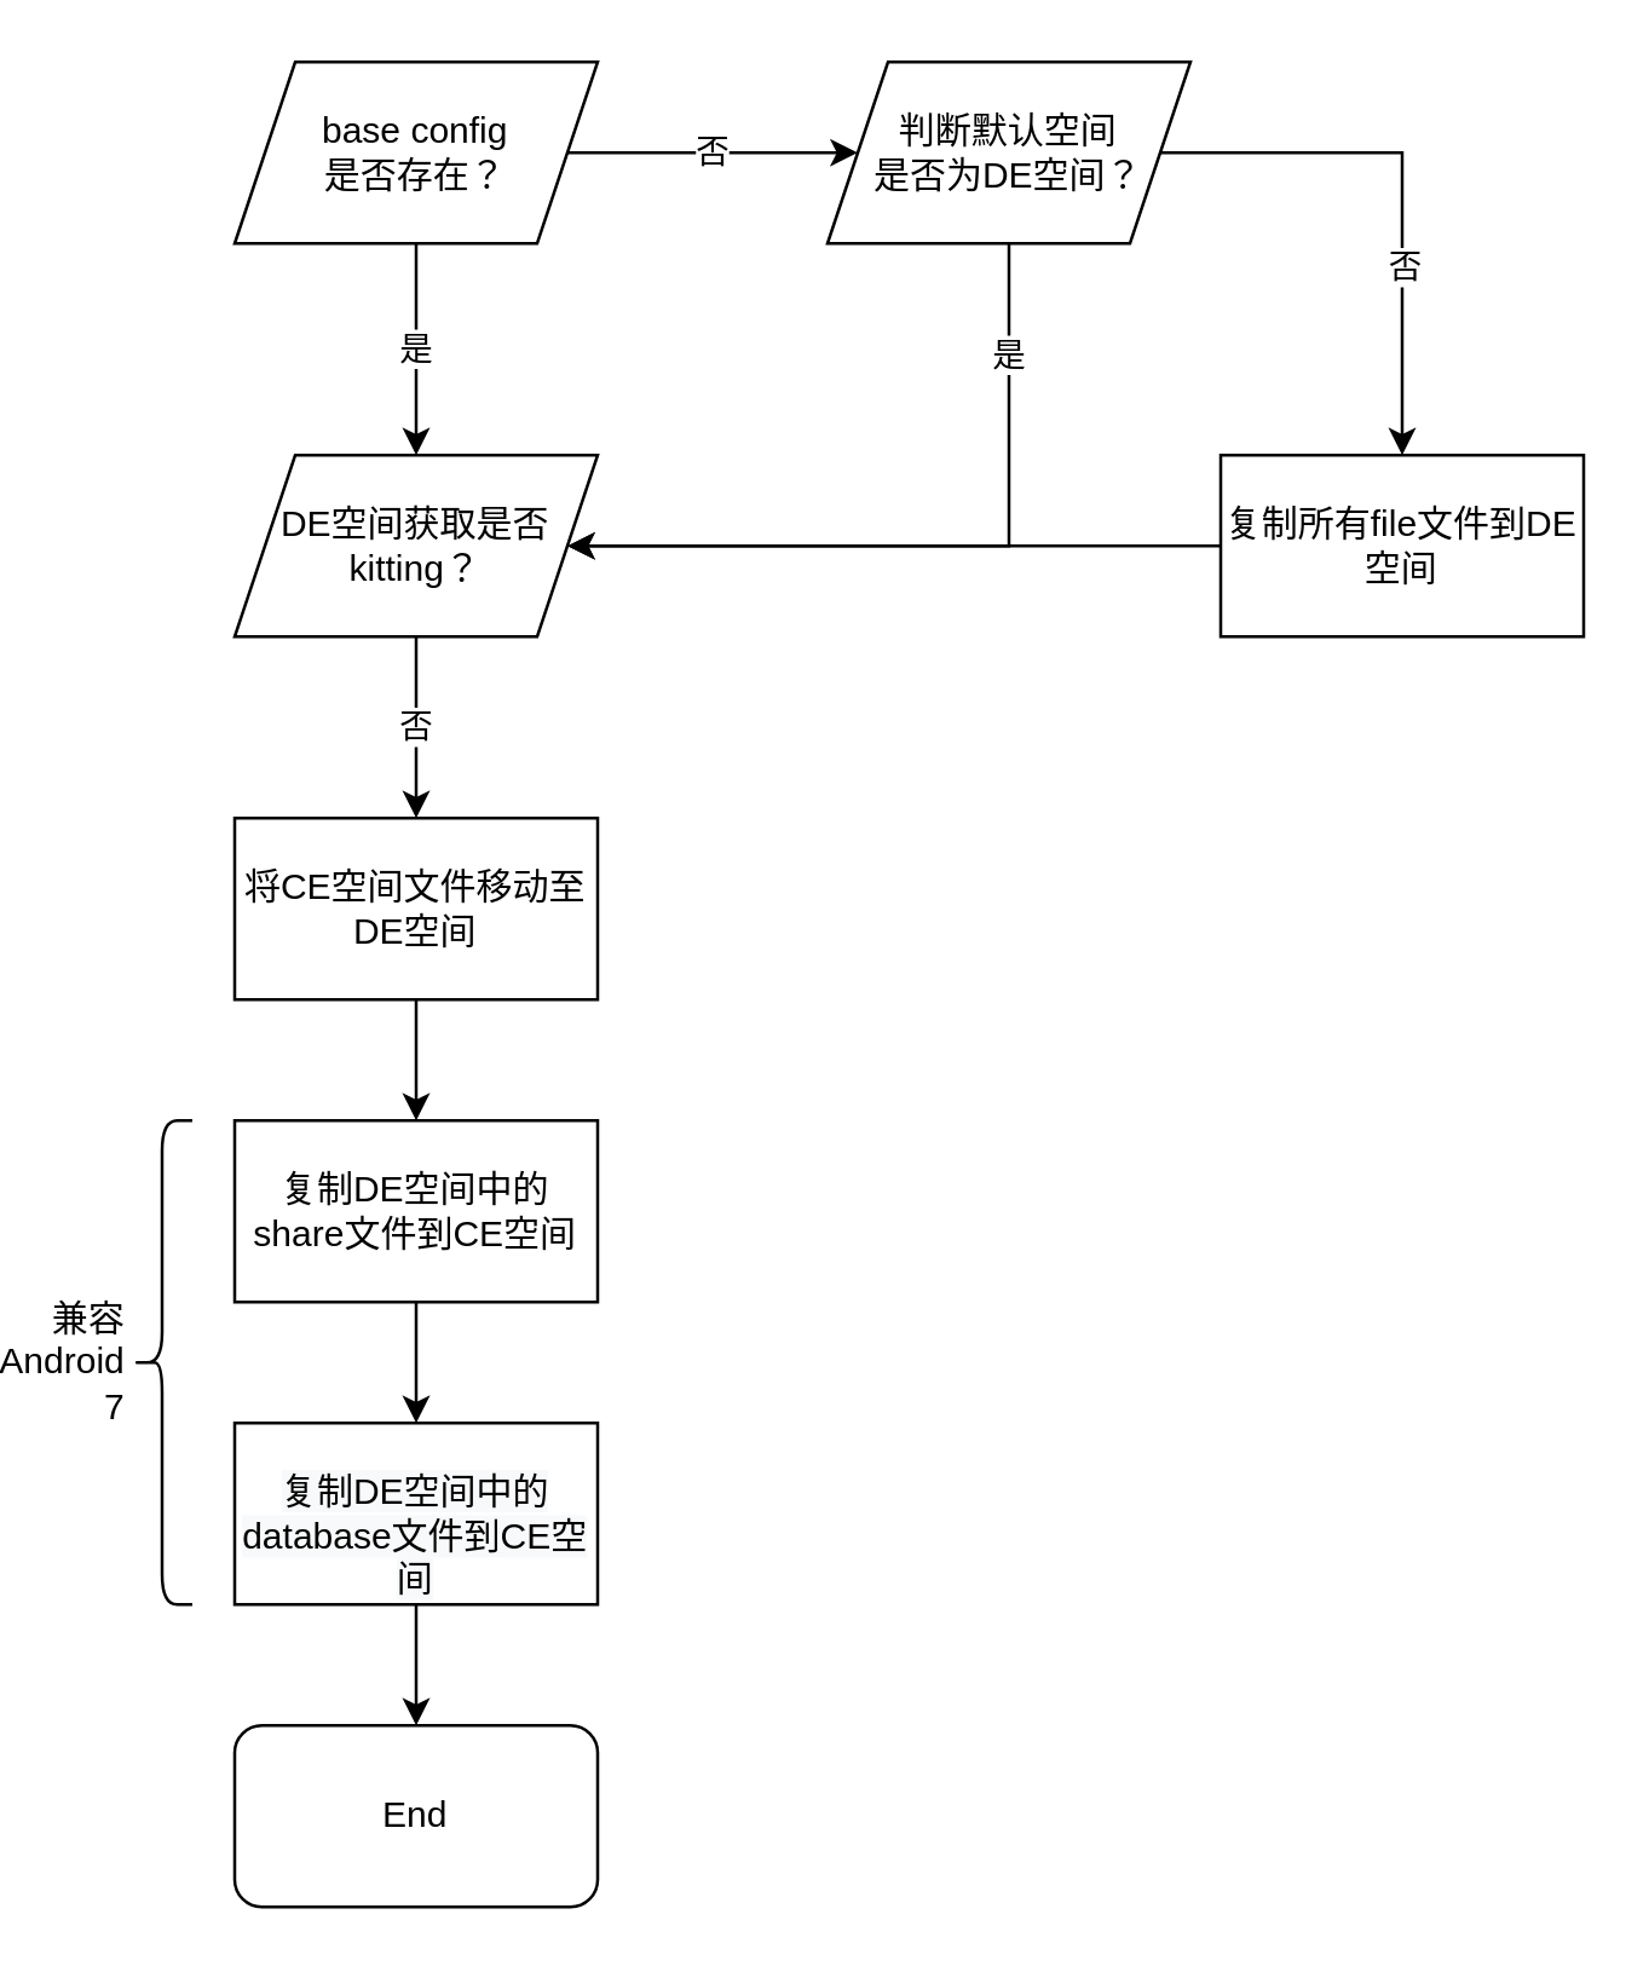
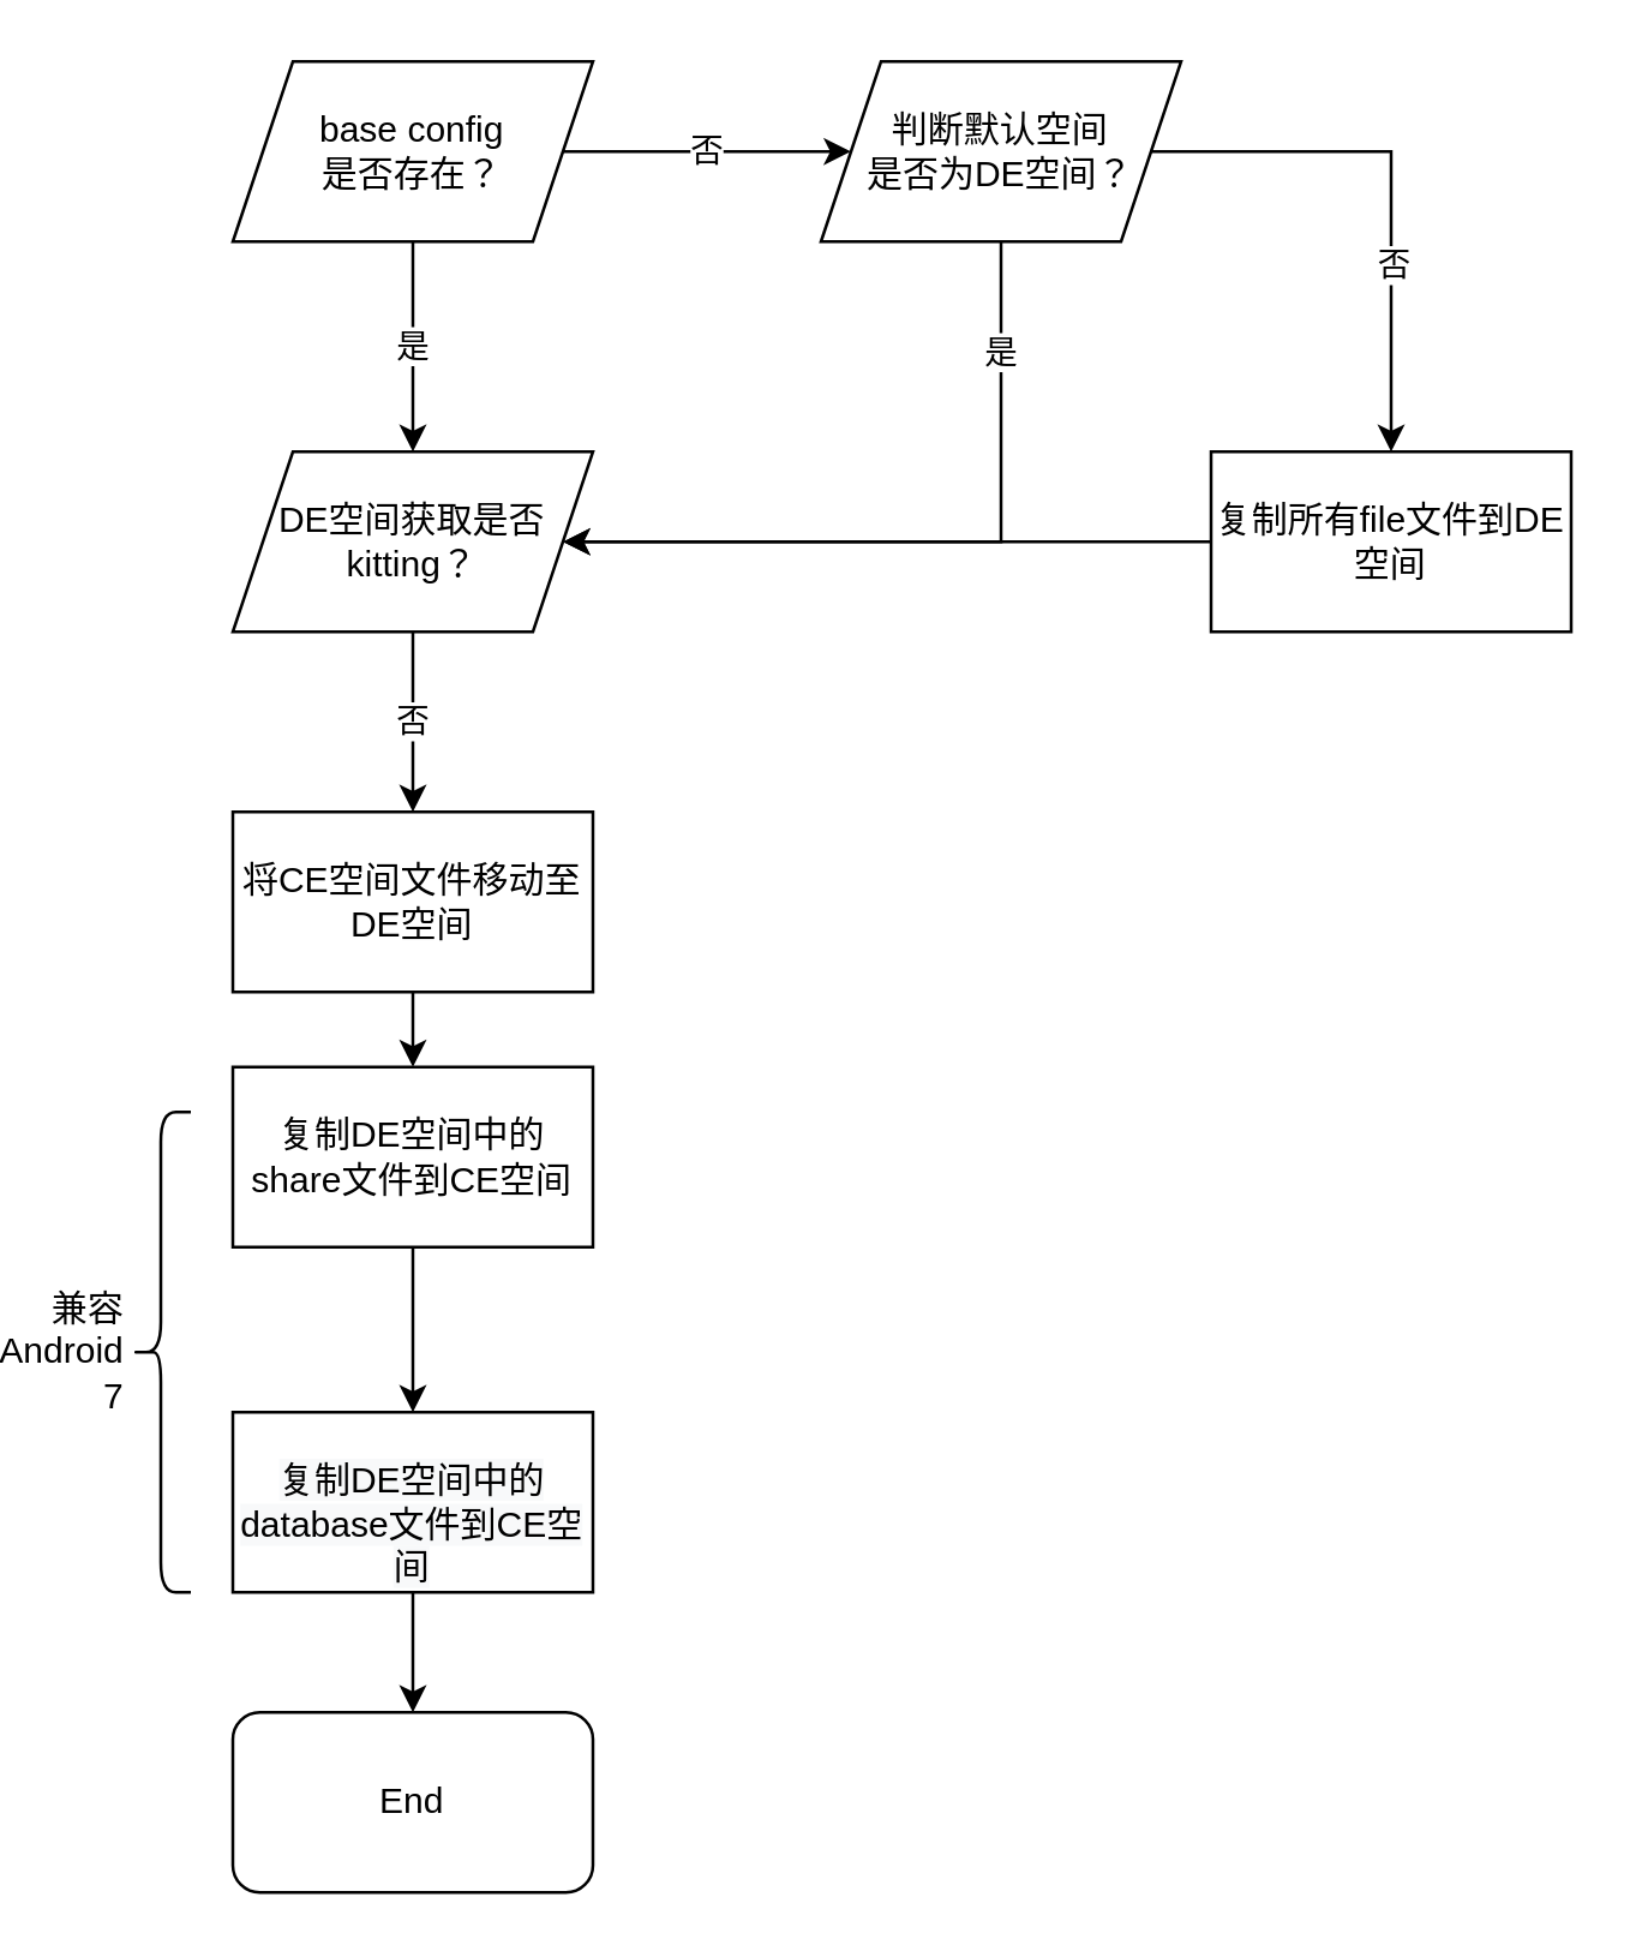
  <mxCell id="0" />
  <mxCell id="1" parent="0" />
  <mxCell id="2" value="是" style="edgeStyle=orthogonalEdgeStyle;rounded=0;orthogonalLoop=1;jettySize=auto;html=1;exitX=0.5;exitY=1;exitDx=0;exitDy=0;entryX=0.5;entryY=0;entryDx=0;entryDy=0;" edge="1" parent="1" source="4" target="6"><mxGeometry relative="1" as="geometry" /></mxCell>
  <mxCell id="3" value="否" style="edgeStyle=orthogonalEdgeStyle;rounded=0;orthogonalLoop=1;jettySize=auto;html=1;entryX=0;entryY=0.5;entryDx=0;entryDy=0;" edge="1" parent="1" source="4" target="20"><mxGeometry relative="1" as="geometry" /></mxCell>
  <mxCell id="4" value="base config &lt;br&gt;是否存在？" style="shape=parallelogram;perimeter=parallelogramPerimeter;whiteSpace=wrap;html=1;fixedSize=1;" vertex="1" parent="1"><mxGeometry x="54" y="20" width="120" height="60" as="geometry" /></mxCell>
  <mxCell id="5" value="否" style="edgeStyle=orthogonalEdgeStyle;rounded=0;orthogonalLoop=1;jettySize=auto;html=1;exitX=0.5;exitY=1;exitDx=0;exitDy=0;entryX=0.5;entryY=0;entryDx=0;entryDy=0;" edge="1" parent="1" source="6" target="8"><mxGeometry relative="1" as="geometry" /></mxCell>
  <mxCell id="6" value="DE空间获取是否kitting？" style="shape=parallelogram;perimeter=parallelogramPerimeter;whiteSpace=wrap;html=1;fixedSize=1;" vertex="1" parent="1"><mxGeometry x="54" y="150" width="120" height="60" as="geometry" /></mxCell>
  <mxCell id="7" style="edgeStyle=orthogonalEdgeStyle;rounded=0;orthogonalLoop=1;jettySize=auto;html=1;exitX=0.5;exitY=1;exitDx=0;exitDy=0;entryX=0.5;entryY=0;entryDx=0;entryDy=0;" edge="1" parent="1" source="8" target="10"><mxGeometry relative="1" as="geometry" /></mxCell>
  <mxCell id="8" value="将CE空间文件移动至DE空间" style="rounded=0;whiteSpace=wrap;html=1;" vertex="1" parent="1"><mxGeometry x="54" y="270" width="120" height="60" as="geometry" /></mxCell>
  <mxCell id="9" style="edgeStyle=orthogonalEdgeStyle;rounded=0;orthogonalLoop=1;jettySize=auto;html=1;exitX=0.5;exitY=1;exitDx=0;exitDy=0;entryX=0.5;entryY=0;entryDx=0;entryDy=0;" edge="1" parent="1" source="10" target="12"><mxGeometry relative="1" as="geometry" /></mxCell>
- <mxCell id="10" value="复制DE空间中的share文件到CE空间" style="rounded=0;whiteSpace=wrap;html=1;" vertex="1" parent="1"><mxGeometry x="54" y="370" width="120" height="60" as="geometry" /></mxCell>
+ <mxCell id="10" value="复制DE空间中的share文件到CE空间" style="rounded=0;whiteSpace=wrap;html=1;" vertex="1" parent="1"><mxGeometry x="54" y="355" width="120" height="60" as="geometry" /></mxCell>
  <mxCell id="11" style="edgeStyle=orthogonalEdgeStyle;rounded=0;orthogonalLoop=1;jettySize=auto;html=1;entryX=0.5;entryY=0;entryDx=0;entryDy=0;" edge="1" parent="1" source="12" target="14"><mxGeometry relative="1" as="geometry" /></mxCell>
  <mxCell id="12" value="&lt;br&gt;&lt;span style=&quot;color: rgb(0, 0, 0); font-family: Helvetica; font-size: 12px; font-style: normal; font-variant-ligatures: normal; font-variant-caps: normal; font-weight: 400; letter-spacing: normal; orphans: 2; text-align: center; text-indent: 0px; text-transform: none; widows: 2; word-spacing: 0px; -webkit-text-stroke-width: 0px; background-color: rgb(248, 249, 250); text-decoration-thickness: initial; text-decoration-style: initial; text-decoration-color: initial; float: none; display: inline !important;&quot;&gt;复制DE空间中的database文件到CE空间&lt;/span&gt;&lt;br&gt;" style="rounded=0;whiteSpace=wrap;html=1;" vertex="1" parent="1"><mxGeometry x="54" y="470" width="120" height="60" as="geometry" /></mxCell>
  <mxCell id="13" value="兼容Android 7" style="shape=curlyBracket;whiteSpace=wrap;html=1;rounded=1;labelPosition=left;verticalLabelPosition=middle;align=right;verticalAlign=middle;" vertex="1" parent="1"><mxGeometry x="20" y="370" width="20" height="160" as="geometry" /></mxCell>
  <mxCell id="14" value="End" style="rounded=1;whiteSpace=wrap;html=1;" vertex="1" parent="1"><mxGeometry x="54" y="570" width="120" height="60" as="geometry" /></mxCell>
  <mxCell id="15" style="edgeStyle=orthogonalEdgeStyle;rounded=0;orthogonalLoop=1;jettySize=auto;html=1;entryX=1;entryY=0.5;entryDx=0;entryDy=0;" edge="1" parent="1" source="16" target="6"><mxGeometry relative="1" as="geometry" /></mxCell>
  <mxCell id="16" value="复制所有file文件到DE空间" style="rounded=0;whiteSpace=wrap;html=1;" vertex="1" parent="1"><mxGeometry x="380" y="150" width="120" height="60" as="geometry" /></mxCell>
  <mxCell id="17" style="edgeStyle=orthogonalEdgeStyle;rounded=0;orthogonalLoop=1;jettySize=auto;html=1;entryX=0.5;entryY=0;entryDx=0;entryDy=0;" edge="1" parent="1" source="20" target="16"><mxGeometry relative="1" as="geometry" /></mxCell>
  <mxCell id="18" value="否" style="edgeLabel;html=1;align=center;verticalAlign=middle;resizable=0;points=[];" vertex="1" connectable="0" parent="17"><mxGeometry x="0.3" relative="1" as="geometry"><mxPoint as="offset" /></mxGeometry></mxCell>
  <mxCell id="19" value="是" style="edgeStyle=orthogonalEdgeStyle;rounded=0;orthogonalLoop=1;jettySize=auto;html=1;entryX=1;entryY=0.5;entryDx=0;entryDy=0;" edge="1" parent="1" source="20" target="6"><mxGeometry x="-0.699" relative="1" as="geometry"><Array as="points"><mxPoint x="310" y="180" /></Array><mxPoint as="offset" /></mxGeometry></mxCell>
  <mxCell id="20" value="判断默认空间&lt;br&gt;是否为DE空间？" style="shape=parallelogram;perimeter=parallelogramPerimeter;whiteSpace=wrap;html=1;fixedSize=1;" vertex="1" parent="1"><mxGeometry x="250" y="20" width="120" height="60" as="geometry" /></mxCell>
